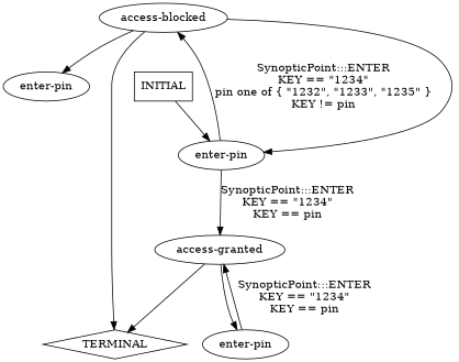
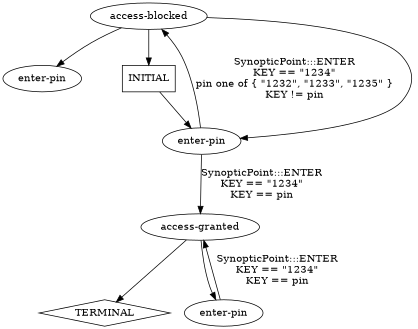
  digraph {
    n1 [label="access-blocked"]
    n2 [label="enter-pin"]
    n3 [label="enter-pin"]
    n4 [label=TERMINAL shape=diamond]
    n5 [label="access-granted"]
    n6 [label="enter-pin"]
    n7 [label=INITIAL shape=box]
    n1 -> n2
    n1 -> n3
-   n1 -> n4
+   n1 -> n7
    n3 -> n1 [label="SynopticPoint:::ENTER\nKEY == \"1234\"\npin one of { \"1232\", \"1233\", \"1235\" }\nKEY != pin\n"]
    n3 -> n5 [label="SynopticPoint:::ENTER\nKEY == \"1234\"\nKEY == pin\n"]
    n5 -> n4
    n5 -> n6
    n6 -> n5 [label="SynopticPoint:::ENTER\nKEY == \"1234\"\nKEY == pin\n"]
    n7 -> n3
  }
